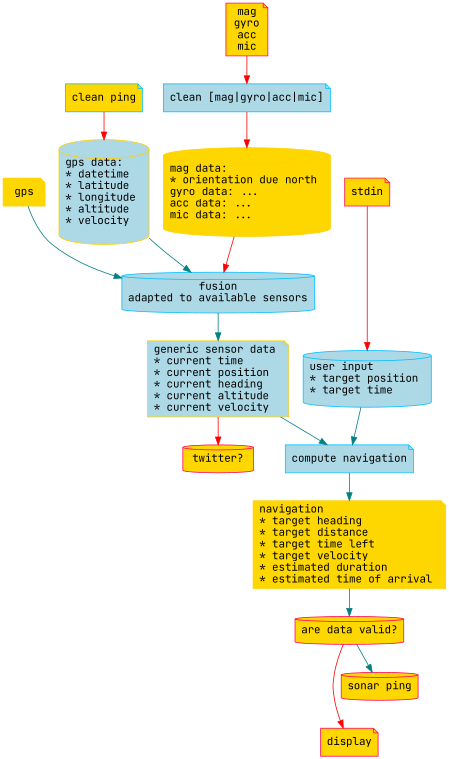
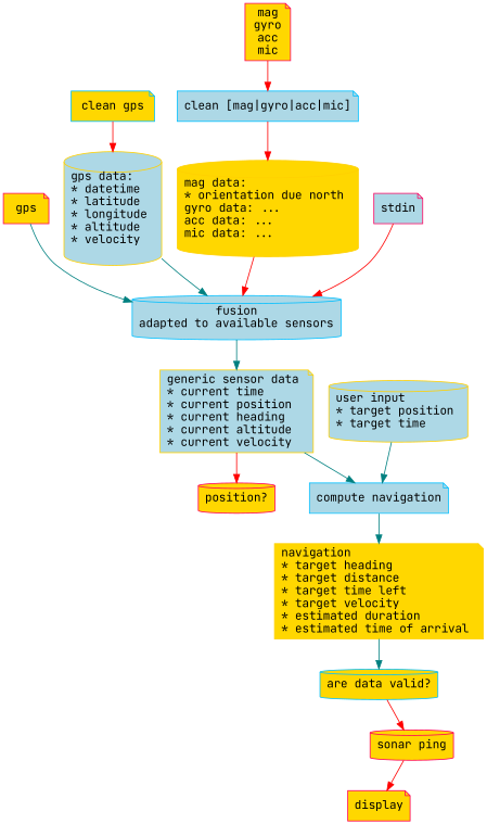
  digraph {
    fontname="JetBrains Mono"
    node [color="#ff005e" fillcolor=gold fontname="JetBrains Mono" shape=note style="filled,rounded"]
    edge [color=teal fontname="JetBrains Mono"]
-   n1 [color="#ffd000" label=gps style=filled]
+   n1 [label=gps style=filled]
    n2 [color=deepskyblue fillcolor=lightblue label="fusion\nadapted to available sensors" shape=cylinder]
-   n3 [color=deepskyblue label="clean ping"]
+   n3 [color=deepskyblue label="clean gps"]
    n4 [color="#ffd000" fillcolor=lightblue label="gps data: \l* datetime \l* latitude \l* longitude \l* altitude \l* velocity \l" shape=cylinder]
    n5 [label="mag\ngyro\nacc\nmic\n" style=filled]
    n6 [color=deepskyblue fillcolor=lightblue label="clean [mag|gyro|acc|mic]"]
    n7 [color="#ffd000" label="mag data: \l* orientation due north \lgyro data: ... \lacc data: ... \lmic data: ... \l" shape=cylinder]
-   n8 [label="twitter?" shape=cylinder style=filled]
-   n9 [label=stdin style=filled]
-   n10 [color=deepskyblue fillcolor=lightblue label="user input \l* target position \l* target time \l" shape=cylinder]
+   n8 [label="position?" shape=cylinder style=filled]
+   n9 [fillcolor=lightblue label=stdin style=filled]
+   n10 [color="#ffd000" fillcolor=lightblue label="user input \l* target position \l* target time \l" shape=cylinder]
    n11 [color=deepskyblue fillcolor=lightblue label="compute navigation"]
    n12 [label=display style=filled]
    n13 [label="sonar ping" shape=cylinder style=filled]
    n14 [color="#ffd000" fillcolor=lightblue label="generic sensor data \l* current time \l* current position \l* current heading \l* current altitude \l* current velocity \l"]
    n15 [color="#ffd000" label="navigation \l* target heading \l* target distance \l* target time left \l* target velocity \l* estimated duration \l* estimated time of arrival \l"]
-   n16 [label="are data valid?" shape=cylinder]
+   n16 [color=deepskyblue label="are data valid?" shape=cylinder]
    n1 -> n2
    n2 -> n14
    n3 -> n4 [color=red]
    n4 -> n2
    n5 -> n6 [color=red]
    n6 -> n7 [color=red]
    n7 -> n2 [color=red]
-   n9 -> n10 [color=red]
+   n9 -> n2 [color=red]
    n10 -> n11
    n11 -> n15
    n14 -> n8 [color=red]
    n14 -> n11
    n15 -> n16
-   n16 -> n12 [color=red]
-   n16 -> n13
+   n13 -> n12 [color=red]
+   n16 -> n13 [color=red]
  }
